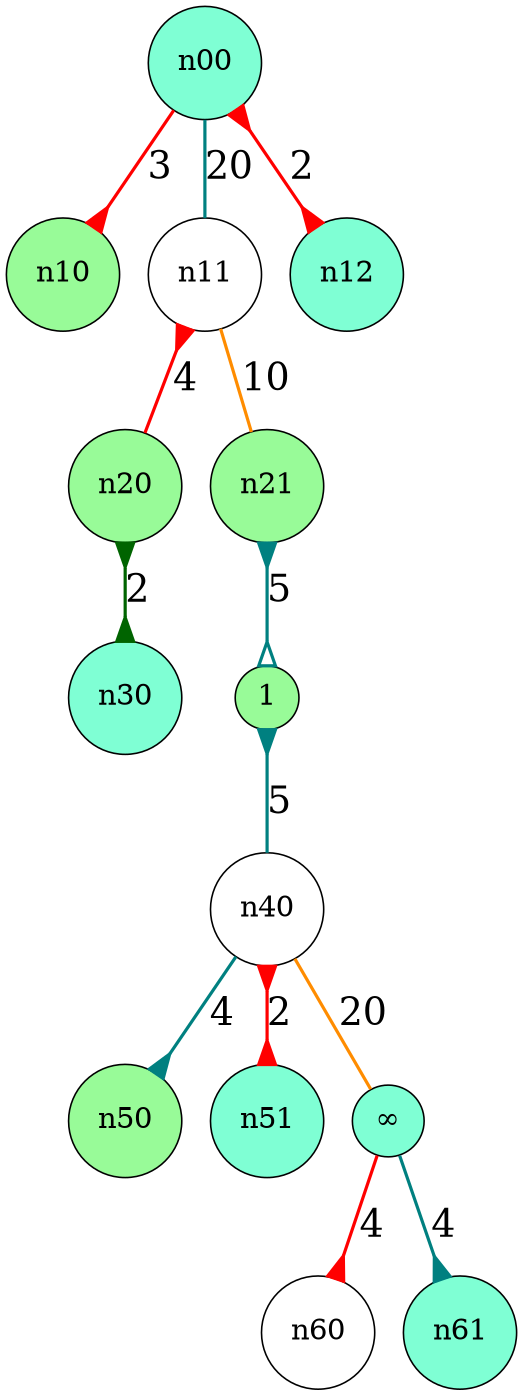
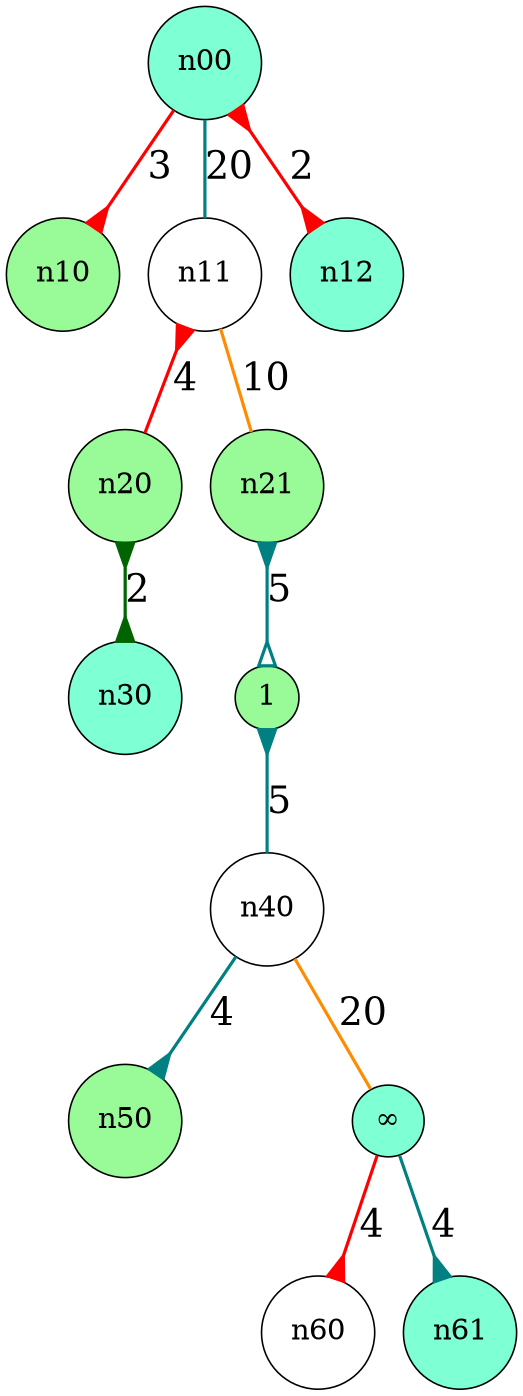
  digraph {
    node [fillcolor=aquamarine fontsize=18 shape=circle style=filled]
    edge [arrowhead=inv arrowsize=1.5 arrowtail=none color=red dir=both fontsize=24 penwidth=2]
    n10 [fillcolor=palegreen]
    n00
    n11 [fillcolor=white]
    n12
    n20 [fillcolor=palegreen]
    n21 [fillcolor=palegreen]
    n30
    n31 [fillcolor=palegreen label=1 style="solid,filled"]
    n40 [fillcolor=white]
    n50 [fillcolor=palegreen]
-   n51
    n52 [label="&infin;" style="solid,filled"]
    n60 [fillcolor=white]
    n61
    n00 -> n10 [label=3]
    n00 -> n11 [arrowhead=none color=teal label=20]
    n00 -> n12 [arrowtail=inv label=2]
    n11 -> n20 [arrowhead=none arrowtail=inv label=4]
    n11 -> n21 [arrowhead=none color=darkorange label=10]
    n20 -> n30 [arrowtail=inv color=darkgreen label=2]
    n21 -> n31 [arrowhead=oinv arrowtail=inv color=teal label=5]
    n31 -> n40 [arrowhead=none arrowtail=inv color=teal label=5]
    n40 -> n50 [color=teal label=4]
-   n40 -> n51 [arrowtail=inv label=2]
    n40 -> n52 [arrowhead=none color=darkorange label=20]
    n52 -> n60 [label=4]
    n52 -> n61 [color=teal label=4]
  }
